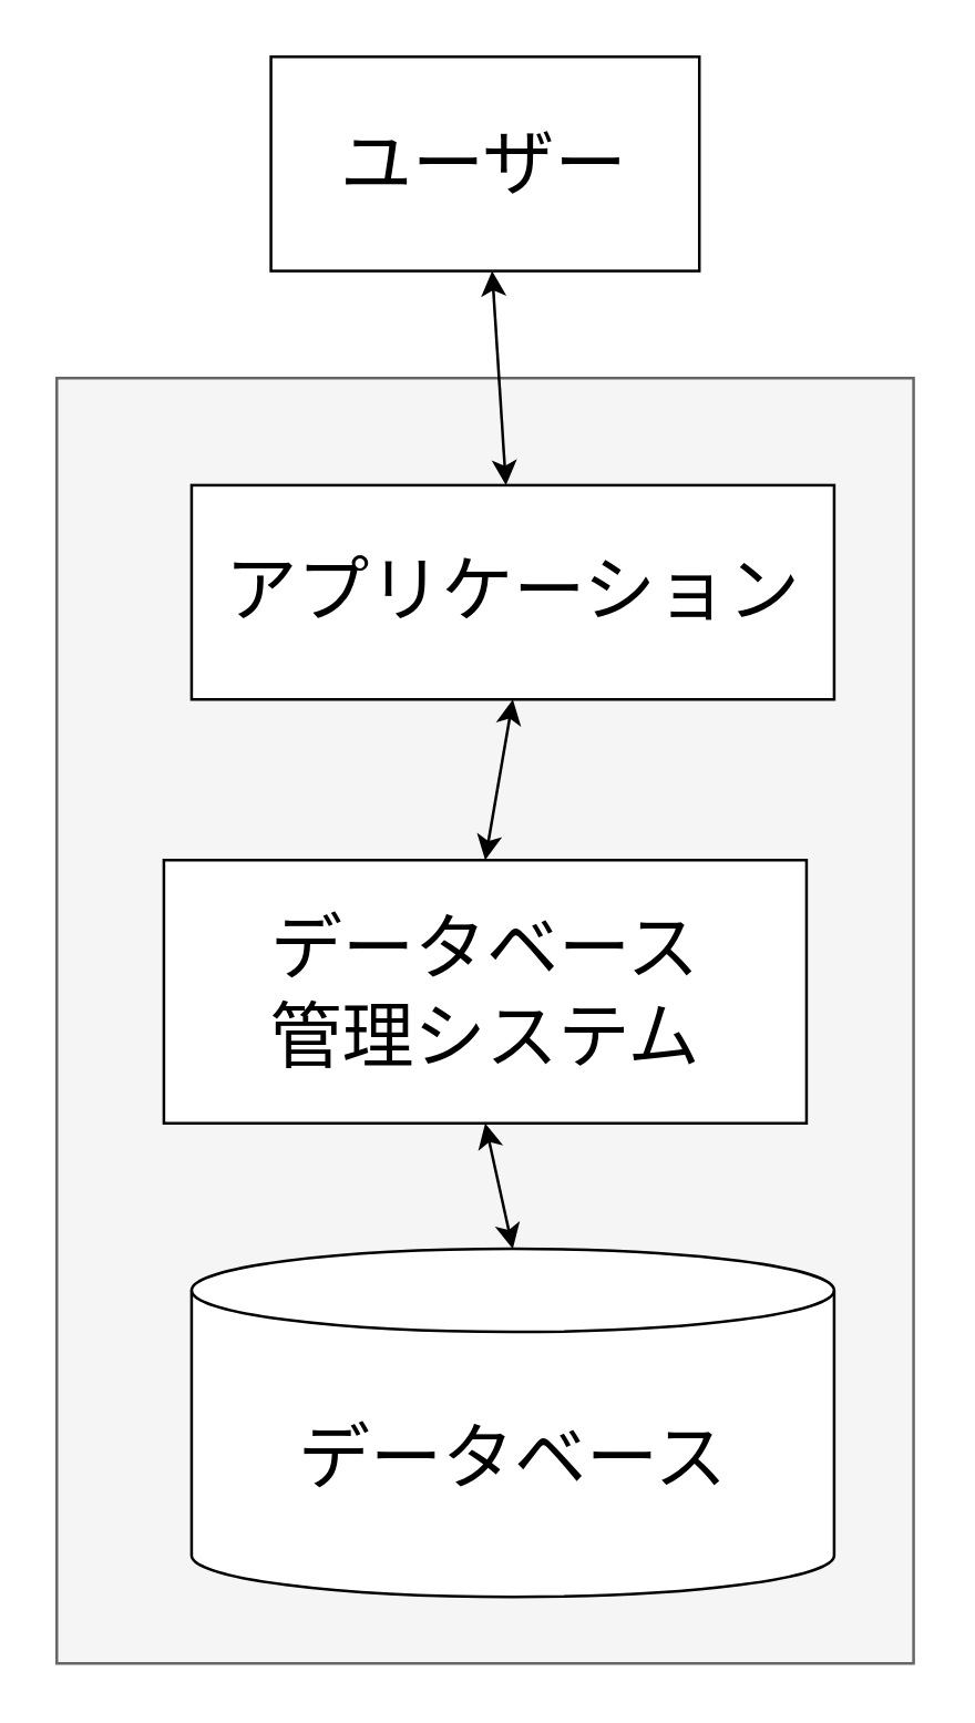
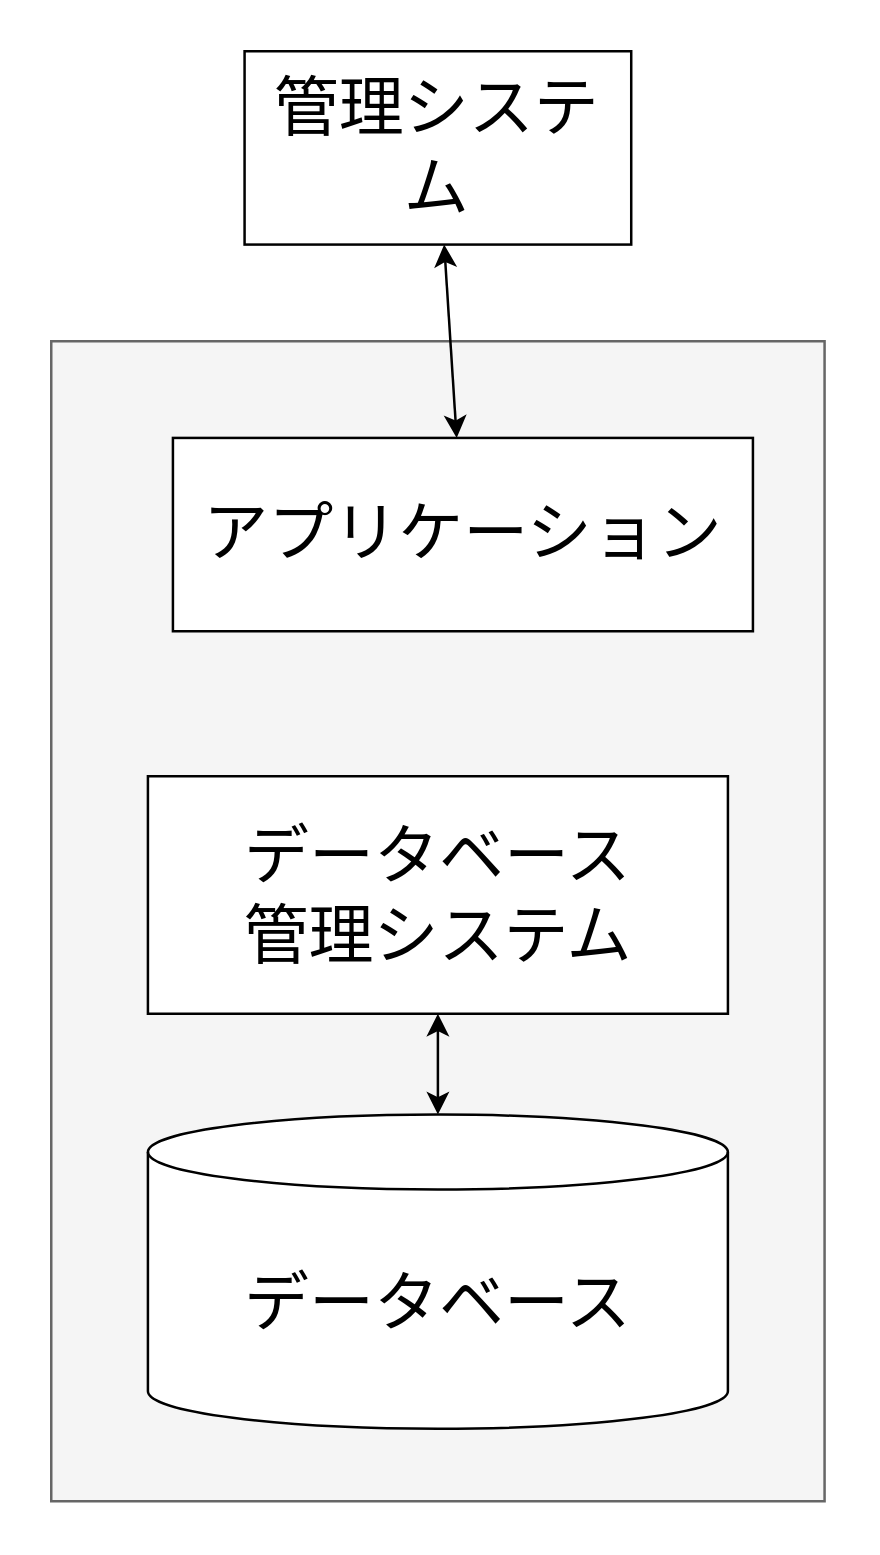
  <mxCell id="0" />
  <mxCell id="1" parent="0" />
  <mxCell id="2" value="" style="group;fontSize=14;" vertex="1" connectable="0" parent="1"><mxGeometry x="20" y="20" width="309.33" height="580" as="geometry" /></mxCell>
- <mxCell id="3" value="ユーザー" style="rounded=0;whiteSpace=wrap;html=1;fontSize=26;" parent="2" vertex="1"><mxGeometry x="77.332" width="154.665" height="77.333" as="geometry" /></mxCell>
+ <mxCell id="3" value="管理システム" style="rounded=0;whiteSpace=wrap;html=1;fontSize=26;" parent="2" vertex="1"><mxGeometry x="77.332" width="154.665" height="77.333" as="geometry" /></mxCell>
  <mxCell id="4" value="" style="rounded=0;whiteSpace=wrap;html=1;fillColor=#f5f5f5;fontColor=#333333;strokeColor=#666666;" parent="2" vertex="1"><mxGeometry y="116" width="309.33" height="464" as="geometry" /></mxCell>
  <mxCell id="5" value="アプリケーション" style="rounded=0;whiteSpace=wrap;html=1;fontSize=26;" parent="2" vertex="1"><mxGeometry x="48.666" y="154.667" width="231.998" height="77.333" as="geometry" /></mxCell>
  <mxCell id="6" value="データベース&lt;div&gt;管理システム&lt;/div&gt;" style="rounded=0;whiteSpace=wrap;html=1;fontSize=26;" parent="2" vertex="1"><mxGeometry x="38.666" y="290" width="231.998" height="95" as="geometry" /></mxCell>
- <mxCell id="7" value="データベース" style="shape=cylinder3;whiteSpace=wrap;html=1;boundedLbl=1;backgroundOutline=1;size=15;fontSize=26;" parent="2" vertex="1"><mxGeometry x="48.666" y="430.333" width="231.998" height="125.667" as="geometry" /></mxCell>
+ <mxCell id="7" value="データベース" style="shape=cylinder3;whiteSpace=wrap;html=1;boundedLbl=1;backgroundOutline=1;size=15;fontSize=26;" parent="2" vertex="1"><mxGeometry x="38.666" y="425.333" width="231.998" height="125.667" as="geometry" /></mxCell>
  <mxCell id="8" value="" style="endArrow=classic;startArrow=classic;html=1;rounded=0;" parent="2" source="5" target="3" edge="1"><mxGeometry width="50" height="50" relative="1" as="geometry"><mxPoint x="270.664" y="618.667" as="sourcePoint" /><mxPoint x="367.329" y="522" as="targetPoint" /></mxGeometry></mxCell>
- <mxCell id="9" value="" style="endArrow=classic;startArrow=classic;html=1;rounded=0;entryX=0.5;entryY=1;entryDx=0;entryDy=0;exitX=0.5;exitY=0;exitDx=0;exitDy=0;" parent="2" source="6" target="5" edge="1"><mxGeometry width="50" height="50" relative="1" as="geometry"><mxPoint x="270.664" y="618.667" as="sourcePoint" /><mxPoint x="367.329" y="522" as="targetPoint" /></mxGeometry></mxCell>
  <mxCell id="10" value="" style="endArrow=classic;startArrow=classic;html=1;rounded=0;entryX=0.5;entryY=1;entryDx=0;entryDy=0;exitX=0.5;exitY=0;exitDx=0;exitDy=0;exitPerimeter=0;" parent="2" source="7" target="6" edge="1"><mxGeometry width="50" height="50" relative="1" as="geometry"><mxPoint x="270.664" y="618.667" as="sourcePoint" /><mxPoint x="367.329" y="522" as="targetPoint" /></mxGeometry></mxCell>
